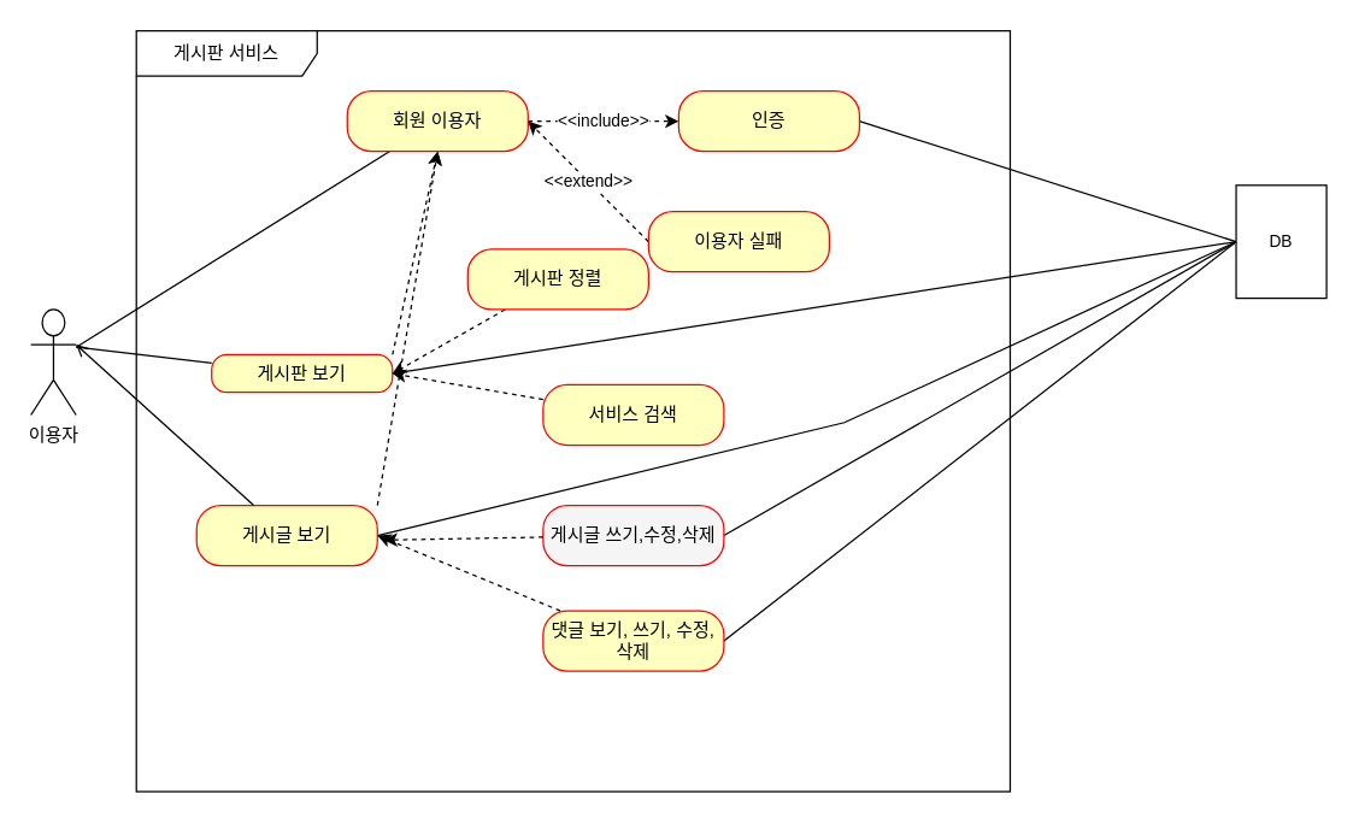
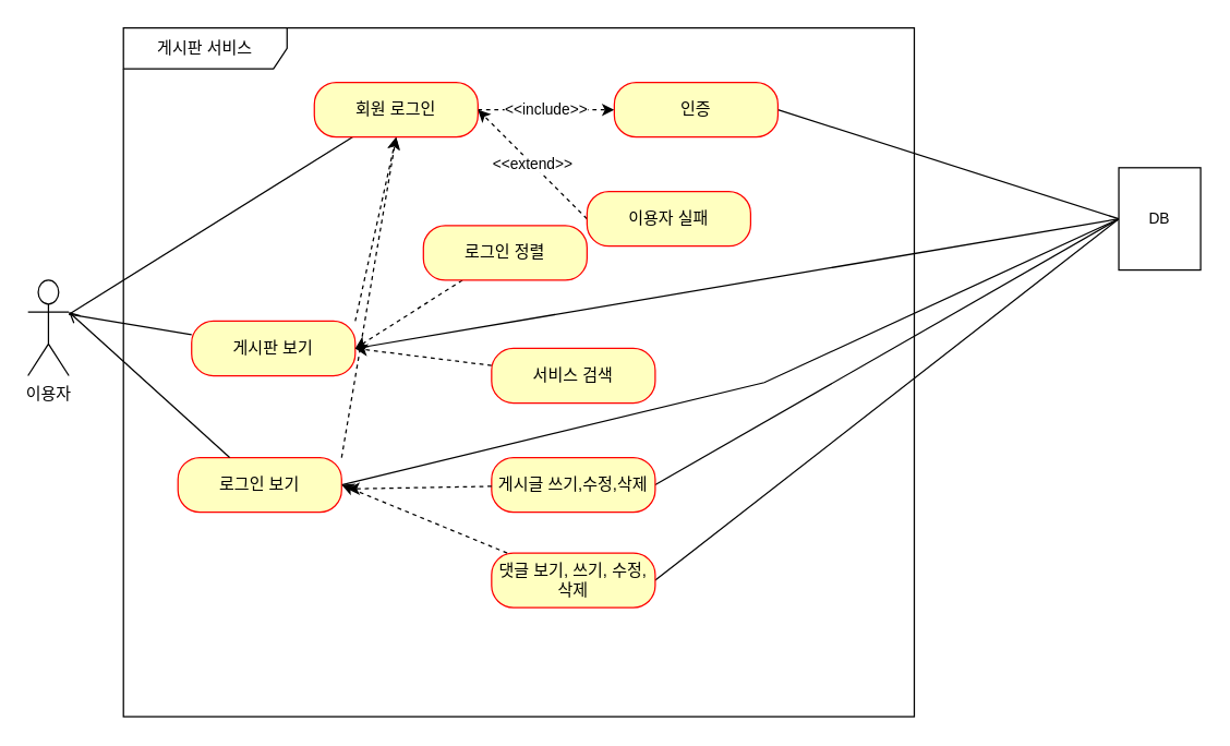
  <mxCell id="0" />
  <mxCell id="1" parent="0" />
  <mxCell id="2" value="이용자" style="shape=umlActor;verticalLabelPosition=bottom;verticalAlign=top;html=1;" vertex="1" parent="1"><mxGeometry x="20" y="205" width="30" height="70" as="geometry" /></mxCell>
  <mxCell id="3" value="게시판 서비스" style="shape=umlFrame;whiteSpace=wrap;html=1;pointerEvents=0;width=120;height=30;" vertex="1" parent="1"><mxGeometry x="90" y="20" width="580" height="505" as="geometry" /></mxCell>
  <mxCell id="4" style="rounded=0;orthogonalLoop=1;jettySize=auto;html=1;endArrow=none;endFill=0;" edge="1" parent="1" source="7"><mxGeometry relative="1" as="geometry"><mxPoint x="50" y="230" as="targetPoint" /></mxGeometry></mxCell>
  <mxCell id="5" style="edgeStyle=none;shape=connector;rounded=0;orthogonalLoop=1;jettySize=auto;html=1;exitX=1;exitY=0;exitDx=0;exitDy=0;entryX=0.5;entryY=1;entryDx=0;entryDy=0;labelBackgroundColor=default;strokeColor=default;align=center;verticalAlign=middle;fontFamily=Helvetica;fontSize=11;fontColor=default;endArrow=classic;endFill=1;dashed=1;" edge="1" parent="1" source="7" target="13"><mxGeometry relative="1" as="geometry" /></mxCell>
  <mxCell id="6" style="edgeStyle=none;shape=connector;rounded=0;orthogonalLoop=1;jettySize=auto;html=1;exitX=1;exitY=0.5;exitDx=0;exitDy=0;entryX=0;entryY=0.5;entryDx=0;entryDy=0;labelBackgroundColor=default;strokeColor=default;align=center;verticalAlign=middle;fontFamily=Helvetica;fontSize=11;fontColor=default;endArrow=none;endFill=0;" edge="1" parent="1" source="7" target="29"><mxGeometry relative="1" as="geometry" /></mxCell>
- <mxCell id="7" value="게시판 보기" style="rounded=1;whiteSpace=wrap;html=1;arcSize=40;fontColor=#000000;fillColor=#ffffc0;strokeColor=#ff0000;" vertex="1" parent="1"><mxGeometry x="140" y="235" width="120" height="25" as="geometry" /></mxCell>
+ <mxCell id="7" value="게시판 보기" style="rounded=1;whiteSpace=wrap;html=1;arcSize=40;fontColor=#000000;fillColor=#ffffc0;strokeColor=#ff0000;" vertex="1" parent="1"><mxGeometry x="140" y="235" width="120" height="40" as="geometry" /></mxCell>
  <mxCell id="8" style="edgeStyle=none;shape=connector;rounded=0;orthogonalLoop=1;jettySize=auto;html=1;exitX=1;exitY=0;exitDx=0;exitDy=0;labelBackgroundColor=default;strokeColor=default;align=center;verticalAlign=middle;fontFamily=Helvetica;fontSize=11;fontColor=default;endArrow=classic;endFill=1;dashed=1;" edge="1" parent="1" source="10"><mxGeometry relative="1" as="geometry"><mxPoint x="290" y="100" as="targetPoint" /></mxGeometry></mxCell>
  <mxCell id="9" style="edgeStyle=none;shape=connector;rounded=0;orthogonalLoop=1;jettySize=auto;html=1;exitX=1;exitY=0.5;exitDx=0;exitDy=0;labelBackgroundColor=default;strokeColor=default;align=center;verticalAlign=middle;fontFamily=Helvetica;fontSize=11;fontColor=default;endArrow=none;endFill=0;entryX=0;entryY=0.5;entryDx=0;entryDy=0;" edge="1" parent="1" source="10" target="29"><mxGeometry relative="1" as="geometry"><mxPoint x="810" y="160" as="targetPoint" /><Array as="points"><mxPoint x="560" y="280" /></Array></mxGeometry></mxCell>
- <mxCell id="10" value="게시글 보기" style="rounded=1;whiteSpace=wrap;html=1;arcSize=40;fontColor=#000000;fillColor=#ffffc0;strokeColor=#ff0000;" vertex="1" parent="1"><mxGeometry x="130" y="335" width="120" height="40" as="geometry" /></mxCell>
+ <mxCell id="10" value="로그인 보기" style="rounded=1;whiteSpace=wrap;html=1;arcSize=40;fontColor=#000000;fillColor=#ffffc0;strokeColor=#ff0000;" vertex="1" parent="1"><mxGeometry x="130" y="335" width="120" height="40" as="geometry" /></mxCell>
  <mxCell id="11" style="rounded=0;orthogonalLoop=1;jettySize=auto;html=1;endArrow=none;endFill=0;" edge="1" parent="1" source="13"><mxGeometry relative="1" as="geometry"><mxPoint x="50" y="230" as="targetPoint" /></mxGeometry></mxCell>
  <mxCell id="12" value="&amp;lt;&amp;lt;include&amp;gt;&amp;gt;" style="edgeStyle=none;shape=connector;rounded=0;orthogonalLoop=1;jettySize=auto;html=1;exitX=1;exitY=0.5;exitDx=0;exitDy=0;entryX=0;entryY=0.5;entryDx=0;entryDy=0;labelBackgroundColor=default;strokeColor=default;align=center;verticalAlign=middle;fontFamily=Helvetica;fontSize=11;fontColor=default;endArrow=classic;endFill=1;dashed=1;" edge="1" parent="1" source="13" target="15"><mxGeometry relative="1" as="geometry" /></mxCell>
- <mxCell id="13" value="회원 이용자" style="rounded=1;whiteSpace=wrap;html=1;arcSize=40;fontColor=#000000;fillColor=#ffffc0;strokeColor=#ff0000;" vertex="1" parent="1"><mxGeometry x="230" y="60" width="120" height="40" as="geometry" /></mxCell>
+ <mxCell id="13" value="회원 로그인" style="rounded=1;whiteSpace=wrap;html=1;arcSize=40;fontColor=#000000;fillColor=#ffffc0;strokeColor=#ff0000;" vertex="1" parent="1"><mxGeometry x="230" y="60" width="120" height="40" as="geometry" /></mxCell>
  <mxCell id="14" style="edgeStyle=none;shape=connector;rounded=0;orthogonalLoop=1;jettySize=auto;html=1;exitX=1;exitY=0.5;exitDx=0;exitDy=0;entryX=0;entryY=0.5;entryDx=0;entryDy=0;labelBackgroundColor=default;strokeColor=default;align=center;verticalAlign=middle;fontFamily=Helvetica;fontSize=11;fontColor=default;endArrow=none;endFill=0;" edge="1" parent="1" source="15" target="29"><mxGeometry relative="1" as="geometry" /></mxCell>
  <mxCell id="15" value="인증" style="rounded=1;whiteSpace=wrap;html=1;arcSize=40;fontColor=#000000;fillColor=#ffffc0;strokeColor=#ff0000;" vertex="1" parent="1"><mxGeometry x="450" y="60" width="120" height="40" as="geometry" /></mxCell>
  <mxCell id="16" value="&amp;lt;&amp;lt;extend&amp;gt;&amp;gt;" style="edgeStyle=none;shape=connector;rounded=0;orthogonalLoop=1;jettySize=auto;html=1;exitX=0;exitY=0.5;exitDx=0;exitDy=0;entryX=1;entryY=0.5;entryDx=0;entryDy=0;labelBackgroundColor=default;strokeColor=default;align=center;verticalAlign=middle;fontFamily=Helvetica;fontSize=11;fontColor=default;endArrow=classic;endFill=1;dashed=1;" edge="1" parent="1" source="17" target="13"><mxGeometry relative="1" as="geometry" /></mxCell>
  <mxCell id="17" value="이용자 실패" style="rounded=1;whiteSpace=wrap;html=1;arcSize=40;fontColor=#000000;fillColor=#ffffc0;strokeColor=#ff0000;" vertex="1" parent="1"><mxGeometry x="430" y="140" width="120" height="40" as="geometry" /></mxCell>
  <mxCell id="18" style="edgeStyle=none;shape=connector;rounded=0;orthogonalLoop=1;jettySize=auto;html=1;entryX=1;entryY=0.5;entryDx=0;entryDy=0;labelBackgroundColor=default;strokeColor=default;align=center;verticalAlign=middle;fontFamily=Helvetica;fontSize=11;fontColor=default;endArrow=classic;endFill=1;dashed=1;" edge="1" parent="1" source="19" target="7"><mxGeometry relative="1" as="geometry" /></mxCell>
- <mxCell id="19" value="게시판 정렬" style="rounded=1;whiteSpace=wrap;html=1;arcSize=40;fontColor=#000000;fillColor=#ffffc0;strokeColor=#ff0000;" vertex="1" parent="1"><mxGeometry x="310" y="165" width="120" height="40" as="geometry" /></mxCell>
+ <mxCell id="19" value="로그인 정렬" style="rounded=1;whiteSpace=wrap;html=1;arcSize=40;fontColor=#000000;fillColor=#ffffc0;strokeColor=#ff0000;" vertex="1" parent="1"><mxGeometry x="310" y="165" width="120" height="40" as="geometry" /></mxCell>
  <mxCell id="20" style="edgeStyle=none;shape=connector;rounded=0;orthogonalLoop=1;jettySize=auto;html=1;entryX=1;entryY=0.5;entryDx=0;entryDy=0;labelBackgroundColor=default;strokeColor=default;align=center;verticalAlign=middle;fontFamily=Helvetica;fontSize=11;fontColor=default;endArrow=classic;endFill=1;dashed=1;" edge="1" parent="1" source="21" target="7"><mxGeometry relative="1" as="geometry" /></mxCell>
  <mxCell id="21" value="서비스 검색" style="rounded=1;whiteSpace=wrap;html=1;arcSize=40;fontColor=#000000;fillColor=#ffffc0;strokeColor=#ff0000;" vertex="1" parent="1"><mxGeometry x="360" y="255" width="120" height="40" as="geometry" /></mxCell>
  <mxCell id="22" style="edgeStyle=none;shape=connector;rounded=0;orthogonalLoop=1;jettySize=auto;html=1;exitX=1;exitY=0.5;exitDx=0;exitDy=0;labelBackgroundColor=default;strokeColor=default;align=center;verticalAlign=middle;fontFamily=Helvetica;fontSize=11;fontColor=default;endArrow=none;endFill=0;entryX=0;entryY=0.5;entryDx=0;entryDy=0;" edge="1" parent="1" source="23" target="29"><mxGeometry relative="1" as="geometry"><mxPoint x="810" y="160" as="targetPoint" /></mxGeometry></mxCell>
- <mxCell id="23" value="게시글 쓰기,수정,삭제" style="rounded=1;whiteSpace=wrap;html=1;arcSize=40;fontColor=#000000;fillColor=#f5f5f5;strokeColor=#ff0000;" vertex="1" parent="1"><mxGeometry x="360" y="335" width="120" height="40" as="geometry" /></mxCell>
+ <mxCell id="23" value="게시글 쓰기,수정,삭제" style="rounded=1;whiteSpace=wrap;html=1;arcSize=40;fontColor=#000000;fillColor=#ffffc0;strokeColor=#ff0000;" vertex="1" parent="1"><mxGeometry x="360" y="335" width="120" height="40" as="geometry" /></mxCell>
  <mxCell id="24" style="edgeStyle=none;shape=connector;rounded=0;orthogonalLoop=1;jettySize=auto;html=1;dashed=1;labelBackgroundColor=default;strokeColor=default;align=center;verticalAlign=middle;fontFamily=Helvetica;fontSize=11;fontColor=default;endArrow=classic;endFill=1;entryX=1;entryY=0.5;entryDx=0;entryDy=0;" edge="1" parent="1" source="26" target="10"><mxGeometry relative="1" as="geometry"><mxPoint x="270" y="320" as="targetPoint" /></mxGeometry></mxCell>
  <mxCell id="25" style="edgeStyle=none;shape=connector;rounded=0;orthogonalLoop=1;jettySize=auto;html=1;exitX=1;exitY=0.5;exitDx=0;exitDy=0;entryX=0;entryY=0.5;entryDx=0;entryDy=0;labelBackgroundColor=default;strokeColor=default;align=center;verticalAlign=middle;fontFamily=Helvetica;fontSize=11;fontColor=default;endArrow=none;endFill=0;" edge="1" parent="1" source="26" target="29"><mxGeometry relative="1" as="geometry" /></mxCell>
  <mxCell id="26" value="댓글 보기, 쓰기, 수정, 삭제" style="rounded=1;whiteSpace=wrap;html=1;arcSize=40;fontColor=#000000;fillColor=#ffffc0;strokeColor=#ff0000;" vertex="1" parent="1"><mxGeometry x="360" y="405" width="120" height="40" as="geometry" /></mxCell>
  <mxCell id="27" style="rounded=0;orthogonalLoop=1;jettySize=auto;html=1;entryX=1;entryY=0.333;entryDx=0;entryDy=0;entryPerimeter=0;endArrow=open;endFill=0;" edge="1" parent="1" source="10" target="2"><mxGeometry relative="1" as="geometry" /></mxCell>
  <mxCell id="28" style="edgeStyle=none;shape=connector;rounded=0;orthogonalLoop=1;jettySize=auto;html=1;entryX=1.035;entryY=0.576;entryDx=0;entryDy=0;entryPerimeter=0;dashed=1;labelBackgroundColor=default;strokeColor=default;align=center;verticalAlign=middle;fontFamily=Helvetica;fontSize=11;fontColor=default;endArrow=classic;endFill=1;" edge="1" parent="1" source="23" target="10"><mxGeometry relative="1" as="geometry" /></mxCell>
  <mxCell id="29" value="DB" style="html=1;dropTarget=0;whiteSpace=wrap;fontFamily=Helvetica;fontSize=11;fontColor=default;" vertex="1" parent="1"><mxGeometry x="820" y="122.5" width="60" height="75" as="geometry" /></mxCell>
